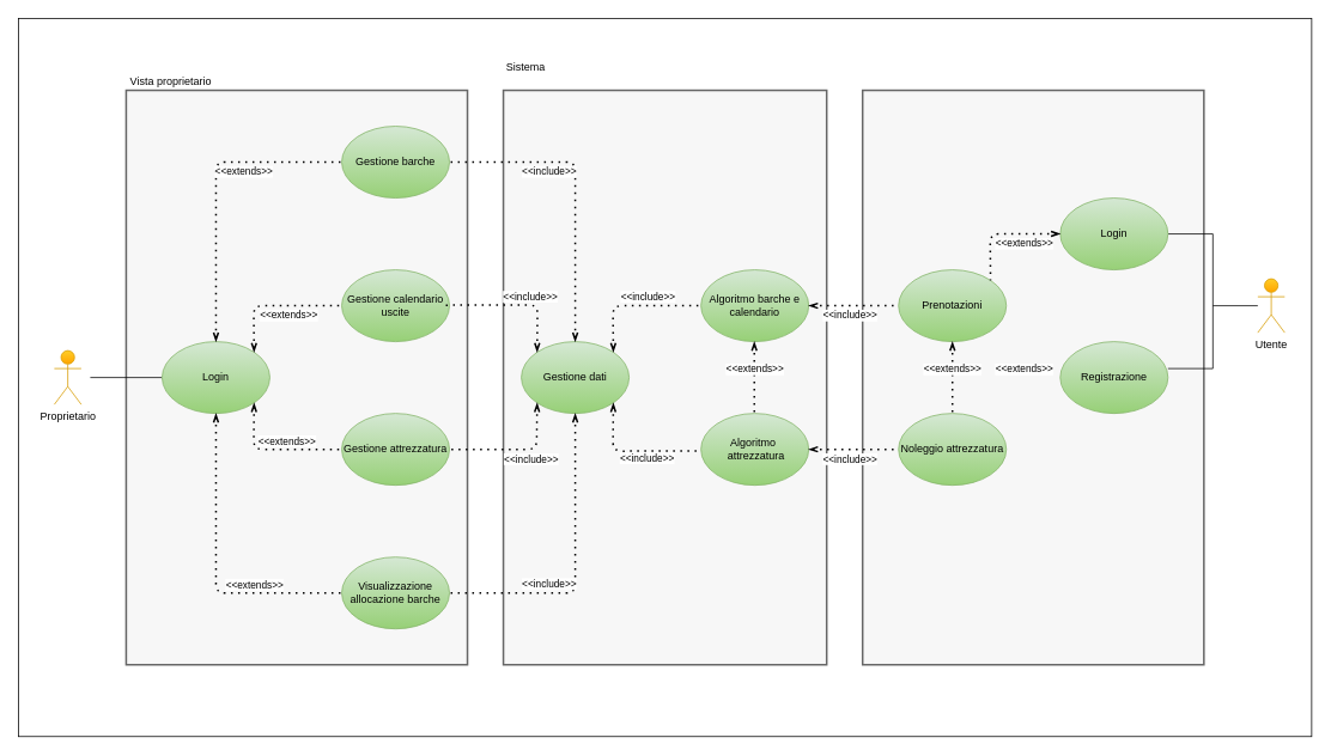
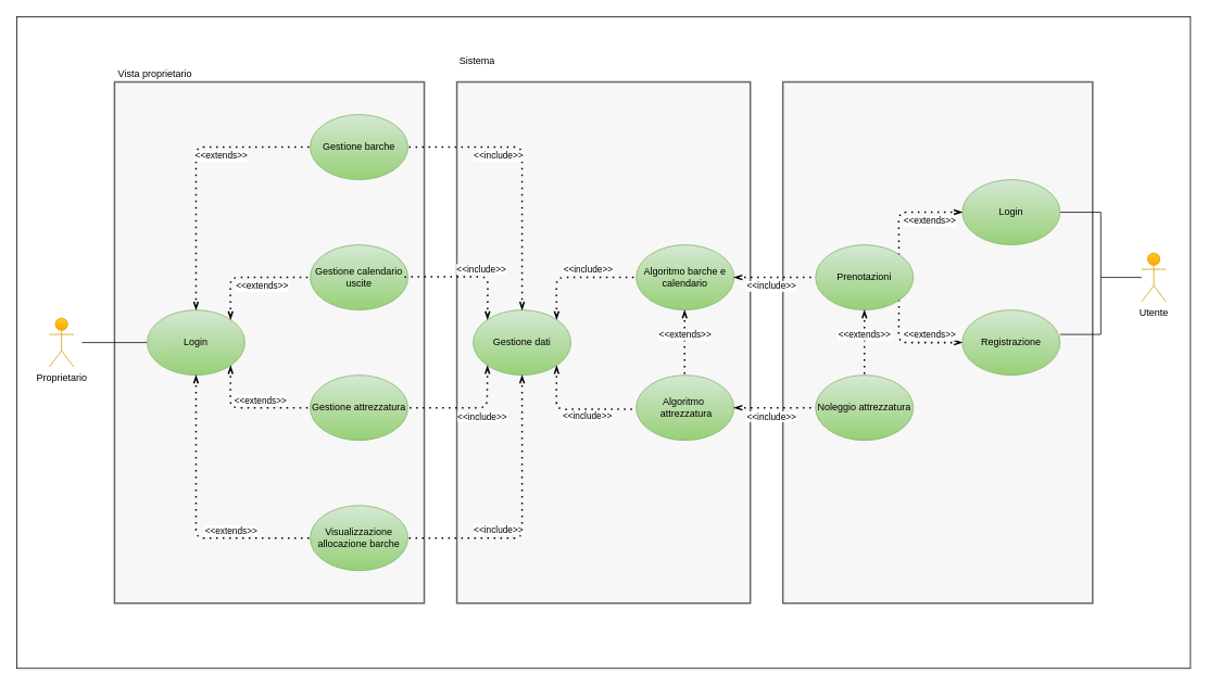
  <mxCell id="0" />
  <mxCell id="1" parent="0" />
  <mxCell id="2" value="" style="rounded=0;whiteSpace=wrap;html=1;sketch=0;glass=0;" parent="1" vertex="1"><mxGeometry x="20" width="1440" height="800" as="geometry" y="20" /></mxCell>
  <mxCell id="3" value="" style="rounded=0;whiteSpace=wrap;html=1;glass=0;sketch=0;strokeWidth=2;strokeColor=#666666;fontColor=#333333;fillColor=#F7F7F7;" parent="1" vertex="1"><mxGeometry x="960" y="100" width="380" height="640" as="geometry" /></mxCell>
  <mxCell id="4" value="" style="rounded=0;whiteSpace=wrap;html=1;glass=0;sketch=0;strokeWidth=2;strokeColor=#666666;fontColor=#333333;fillColor=#F7F7F7;" parent="1" vertex="1"><mxGeometry x="560" y="100" width="360" height="640" as="geometry" /></mxCell>
  <mxCell id="5" value="" style="rounded=0;whiteSpace=wrap;html=1;glass=0;sketch=0;strokeWidth=2;strokeColor=#666666;fontColor=#333333;fillColor=#F7F7F7;" parent="1" vertex="1"><mxGeometry x="140" y="100" width="380" height="640" as="geometry" /></mxCell>
  <mxCell id="6" value="" style="rounded=0;orthogonalLoop=1;jettySize=auto;html=1;startArrow=none;startFill=0;endArrow=none;endFill=0;" parent="1" target="13" edge="1"><mxGeometry relative="1" as="geometry"><mxPoint x="100" y="420" as="sourcePoint" /></mxGeometry></mxCell>
  <mxCell id="7" value="Proprietario" style="shape=umlActor;verticalLabelPosition=bottom;verticalAlign=top;html=1;outlineConnect=0;fillColor=#ffcd28;strokeColor=#d79b00;gradientColor=#ffa500;" parent="1" vertex="1"><mxGeometry x="60" y="390" width="30" height="60" as="geometry" /></mxCell>
  <mxCell id="8" value="Gestione barche" style="ellipse;whiteSpace=wrap;html=1;fillColor=#d5e8d4;strokeColor=#82b366;gradientColor=#97d077;" parent="1" vertex="1"><mxGeometry x="380" y="140" width="120" height="80" as="geometry" /></mxCell>
  <mxCell id="9" value="Gestione calendario uscite" style="ellipse;whiteSpace=wrap;html=1;fillColor=#d5e8d4;strokeColor=#82b366;gradientColor=#97d077;" parent="1" vertex="1"><mxGeometry x="380" y="300" width="120" height="80" as="geometry" /></mxCell>
  <mxCell id="10" value="Gestione attrezzatura" style="ellipse;whiteSpace=wrap;html=1;fillColor=#d5e8d4;strokeColor=#82b366;gradientColor=#97d077;" parent="1" vertex="1"><mxGeometry x="380" y="460" width="120" height="80" as="geometry" /></mxCell>
  <mxCell id="11" value="Visualizzazione allocazione barche" style="ellipse;whiteSpace=wrap;html=1;fillColor=#d5e8d4;strokeColor=#82b366;gradientColor=#97d077;" parent="1" vertex="1"><mxGeometry x="380" y="620" width="120" height="80" as="geometry" /></mxCell>
  <mxCell id="12" value="Gestione dati" style="ellipse;whiteSpace=wrap;html=1;fillColor=#d5e8d4;strokeColor=#82b366;gradientColor=#97d077;" parent="1" vertex="1"><mxGeometry x="580" y="380" width="120" height="80" as="geometry" /></mxCell>
  <mxCell id="13" value="Login" style="ellipse;whiteSpace=wrap;html=1;fillColor=#d5e8d4;strokeColor=#82b366;gradientColor=#97d077;" parent="1" vertex="1"><mxGeometry x="180" y="380" width="120" height="80" as="geometry" /></mxCell>
  <mxCell id="14" value="" style="endArrow=none;dashed=1;html=1;dashPattern=1 3;strokeWidth=2;entryX=0;entryY=0.5;entryDx=0;entryDy=0;startArrow=openThin;startFill=0;exitX=0.5;exitY=0;exitDx=0;exitDy=0;" parent="1" source="13" target="8" edge="1"><mxGeometry width="50" height="50" relative="1" as="geometry"><mxPoint x="230" y="380" as="sourcePoint" /><mxPoint x="430" y="460" as="targetPoint" /><Array as="points"><mxPoint x="240" y="180" /></Array></mxGeometry></mxCell>
  <mxCell id="15" value="&amp;lt;&amp;lt;extends&amp;gt;&amp;gt;" style="edgeLabel;html=1;align=center;verticalAlign=middle;resizable=0;points=[];" parent="14" vertex="1" connectable="0"><mxGeometry x="0.498" y="-3" relative="1" as="geometry"><mxPoint x="-24.69" y="7" as="offset" /></mxGeometry></mxCell>
  <mxCell id="16" value="" style="endArrow=none;dashed=1;html=1;dashPattern=1 3;strokeWidth=2;entryX=0;entryY=0.5;entryDx=0;entryDy=0;exitX=0.5;exitY=1;exitDx=0;exitDy=0;startArrow=openThin;startFill=0;" parent="1" source="13" target="11" edge="1"><mxGeometry width="50" height="50" relative="1" as="geometry"><mxPoint x="230" y="580" as="sourcePoint" /><mxPoint x="510" y="250" as="targetPoint" /><Array as="points"><mxPoint x="240" y="660" /></Array></mxGeometry></mxCell>
  <mxCell id="17" value="&amp;lt;&amp;lt;extends&amp;gt;&amp;gt;" style="edgeLabel;html=1;align=center;verticalAlign=middle;resizable=0;points=[];" parent="16" vertex="1" connectable="0"><mxGeometry x="0.498" y="-3" relative="1" as="geometry"><mxPoint x="-12.4" y="-13" as="offset" /></mxGeometry></mxCell>
  <mxCell id="18" value="" style="endArrow=none;dashed=1;html=1;dashPattern=1 3;strokeWidth=2;entryX=0;entryY=0.5;entryDx=0;entryDy=0;exitX=1;exitY=1;exitDx=0;exitDy=0;startArrow=openThin;startFill=0;" parent="1" source="13" target="10" edge="1"><mxGeometry width="50" height="50" relative="1" as="geometry"><mxPoint x="260" y="430" as="sourcePoint" /><mxPoint x="400" y="570" as="targetPoint" /><Array as="points"><mxPoint x="282" y="500" /></Array></mxGeometry></mxCell>
  <mxCell id="19" value="&amp;lt;&amp;lt;extends&amp;gt;&amp;gt;" style="edgeLabel;html=1;align=center;verticalAlign=middle;resizable=0;points=[];" parent="18" vertex="1" connectable="0"><mxGeometry x="0.498" y="-3" relative="1" as="geometry"><mxPoint x="-24.23" y="-13.0" as="offset" /></mxGeometry></mxCell>
  <mxCell id="20" value="" style="endArrow=none;dashed=1;html=1;dashPattern=1 3;strokeWidth=2;entryX=0;entryY=0.5;entryDx=0;entryDy=0;exitX=1;exitY=0;exitDx=0;exitDy=0;startArrow=openThin;startFill=0;" parent="1" source="13" target="9" edge="1"><mxGeometry width="50" height="50" relative="1" as="geometry"><mxPoint x="272.426" y="300.004" as="sourcePoint" /><mxPoint x="370" y="331.72" as="targetPoint" /><Array as="points"><mxPoint x="282" y="340" /></Array></mxGeometry></mxCell>
  <mxCell id="21" value="&amp;lt;&amp;lt;extends&amp;gt;&amp;gt;" style="edgeLabel;html=1;align=center;verticalAlign=middle;resizable=0;points=[];" parent="20" vertex="1" connectable="0"><mxGeometry x="0.498" y="-3" relative="1" as="geometry"><mxPoint x="-22.05" y="7.0" as="offset" /></mxGeometry></mxCell>
  <mxCell id="22" value="" style="endArrow=none;dashed=1;html=1;dashPattern=1 3;strokeWidth=2;exitX=0.5;exitY=0;exitDx=0;exitDy=0;entryX=1;entryY=0.5;entryDx=0;entryDy=0;startArrow=openThin;startFill=0;" parent="1" source="12" target="8" edge="1"><mxGeometry width="50" height="50" relative="1" as="geometry"><mxPoint x="570" y="220" as="sourcePoint" /><mxPoint x="490" y="220" as="targetPoint" /><Array as="points"><mxPoint x="640" y="180" /></Array></mxGeometry></mxCell>
  <mxCell id="23" value="&amp;lt;&amp;lt;include&amp;gt;&amp;gt;" style="edgeLabel;html=1;align=center;verticalAlign=middle;resizable=0;points=[];" parent="22" vertex="1" connectable="0"><mxGeometry x="0.118" y="1" relative="1" as="geometry"><mxPoint x="-29.0" as="offset" /></mxGeometry></mxCell>
  <mxCell id="24" value="" style="endArrow=none;dashed=1;html=1;dashPattern=1 3;strokeWidth=2;entryX=0;entryY=0;entryDx=0;entryDy=0;startArrow=openThin;startFill=0;exitX=0;exitY=0;exitDx=0;exitDy=0;" parent="1" source="12" edge="1"><mxGeometry width="50" height="50" relative="1" as="geometry"><mxPoint x="570" y="420" as="sourcePoint" /><mxPoint x="490" y="339.41" as="targetPoint" /><Array as="points"><mxPoint x="598" y="339" /></Array></mxGeometry></mxCell>
  <mxCell id="25" value="&amp;lt;&amp;lt;include&amp;gt;&amp;gt;" style="edgeLabel;html=1;align=center;verticalAlign=middle;resizable=0;points=[];" parent="24" vertex="1" connectable="0"><mxGeometry x="0.494" y="3" relative="1" as="geometry"><mxPoint x="59.27" y="-12.26" as="offset" /></mxGeometry></mxCell>
  <mxCell id="26" value="" style="endArrow=none;dashed=1;html=1;dashPattern=1 3;strokeWidth=2;entryX=1;entryY=0.5;entryDx=0;entryDy=0;exitX=0;exitY=1;exitDx=0;exitDy=0;startArrow=openThin;startFill=0;" parent="1" source="12" target="10" edge="1"><mxGeometry width="50" height="50" relative="1" as="geometry"><mxPoint x="570" y="459" as="sourcePoint" /><mxPoint x="490" y="458.82" as="targetPoint" /><Array as="points"><mxPoint x="597" y="500" /></Array></mxGeometry></mxCell>
  <mxCell id="27" value="&amp;lt;&amp;lt;include&amp;gt;&amp;gt;" style="edgeLabel;html=1;align=center;verticalAlign=middle;resizable=0;points=[];" parent="26" vertex="1" connectable="0"><mxGeometry x="-0.356" y="5" relative="1" as="geometry"><mxPoint x="-12.01" y="13.67" as="offset" /></mxGeometry></mxCell>
  <mxCell id="28" value="" style="endArrow=none;dashed=1;html=1;dashPattern=1 3;strokeWidth=2;exitX=0.5;exitY=1;exitDx=0;exitDy=0;entryX=1;entryY=0.5;entryDx=0;entryDy=0;startArrow=openThin;startFill=0;" parent="1" source="12" target="11" edge="1"><mxGeometry width="50" height="50" relative="1" as="geometry"><mxPoint x="570" y="579" as="sourcePoint" /><mxPoint x="490" y="579.41" as="targetPoint" /><Array as="points"><mxPoint x="640" y="660" /></Array></mxGeometry></mxCell>
  <mxCell id="29" value="&amp;lt;&amp;lt;include&amp;gt;&amp;gt;" style="edgeLabel;html=1;align=center;verticalAlign=middle;resizable=0;points=[];" parent="28" vertex="1" connectable="0"><mxGeometry x="-0.457" y="3" relative="1" as="geometry"><mxPoint x="-33" y="97.5" as="offset" /></mxGeometry></mxCell>
  <mxCell id="30" value="Algoritmo barche e calendario" style="ellipse;whiteSpace=wrap;html=1;fillColor=#d5e8d4;strokeColor=#82b366;gradientColor=#97d077;" parent="1" vertex="1"><mxGeometry x="780" y="300" width="120" height="80" as="geometry" /></mxCell>
  <mxCell id="31" value="" style="endArrow=none;dashed=1;html=1;dashPattern=1 3;strokeWidth=2;exitX=1;exitY=0;exitDx=0;exitDy=0;entryX=0;entryY=0.5;entryDx=0;entryDy=0;startArrow=openThin;startFill=0;" parent="1" source="12" target="30" edge="1"><mxGeometry width="50" height="50" relative="1" as="geometry"><mxPoint x="670" y="470" as="sourcePoint" /><mxPoint x="670" y="500" as="targetPoint" /><Array as="points"><mxPoint x="682" y="340" /></Array></mxGeometry></mxCell>
  <mxCell id="32" value="&amp;lt;&amp;lt;include&amp;gt;&amp;gt;" style="edgeLabel;html=1;align=center;verticalAlign=middle;resizable=0;points=[];" parent="31" vertex="1" connectable="0"><mxGeometry x="-0.486" y="-1" relative="1" as="geometry"><mxPoint x="36.89" y="-23.71" as="offset" /></mxGeometry></mxCell>
  <mxCell id="33" value="Algoritmo&amp;nbsp; &amp;nbsp;attrezzatura" style="ellipse;whiteSpace=wrap;html=1;fillColor=#d5e8d4;strokeColor=#82b366;gradientColor=#97d077;" parent="1" vertex="1"><mxGeometry x="780" y="460" width="120" height="80" as="geometry" /></mxCell>
  <mxCell id="34" value="" style="endArrow=none;dashed=1;html=1;dashPattern=1 3;strokeWidth=2;exitX=1;exitY=1;exitDx=0;exitDy=0;entryX=0;entryY=0.522;entryDx=0;entryDy=0;startArrow=openThin;startFill=0;entryPerimeter=0;" parent="1" source="12" target="33" edge="1"><mxGeometry width="50" height="50" relative="1" as="geometry"><mxPoint x="672.426" y="450.004" as="sourcePoint" /><mxPoint x="770" y="501.72" as="targetPoint" /><Array as="points"><mxPoint x="682" y="502" /></Array></mxGeometry></mxCell>
  <mxCell id="35" value="&amp;lt;&amp;lt;include&amp;gt;&amp;gt;" style="edgeLabel;html=1;align=center;verticalAlign=middle;resizable=0;points=[];" parent="34" vertex="1" connectable="0"><mxGeometry x="-0.486" y="-1" relative="1" as="geometry"><mxPoint x="38.88" y="22.72" as="offset" /></mxGeometry></mxCell>
  <mxCell id="36" value="" style="rounded=0;orthogonalLoop=1;jettySize=auto;html=1;startArrow=none;startFill=0;endArrow=none;endFill=0;entryX=1;entryY=0.5;entryDx=0;entryDy=0;" parent="1" target="38" edge="1"><mxGeometry relative="1" as="geometry"><mxPoint x="1350" y="260" as="sourcePoint" /><mxPoint x="1320" y="350" as="targetPoint" /><Array as="points"><mxPoint x="1350" y="260" /></Array></mxGeometry></mxCell>
  <mxCell id="37" value="Utente" style="shape=umlActor;verticalLabelPosition=bottom;verticalAlign=top;html=1;outlineConnect=0;fillColor=#ffcd28;strokeColor=#d79b00;gradientColor=#ffa500;" parent="1" vertex="1"><mxGeometry x="1400" y="310" width="30" height="60" as="geometry" /></mxCell>
  <mxCell id="38" value="Login" style="ellipse;whiteSpace=wrap;html=1;fillColor=#d5e8d4;strokeColor=#82b366;gradientColor=#97d077;" parent="1" vertex="1"><mxGeometry x="1180" y="220" width="120" height="80" as="geometry" /></mxCell>
  <mxCell id="39" value="Registrazione" style="ellipse;whiteSpace=wrap;html=1;fillColor=#d5e8d4;strokeColor=#82b366;gradientColor=#97d077;" parent="1" vertex="1"><mxGeometry x="1180" y="380" width="120" height="80" as="geometry" /></mxCell>
  <mxCell id="40" value="" style="rounded=0;orthogonalLoop=1;jettySize=auto;html=1;startArrow=none;startFill=0;endArrow=none;endFill=0;entryX=1;entryY=0.5;entryDx=0;entryDy=0;" parent="1" edge="1"><mxGeometry relative="1" as="geometry"><mxPoint x="1350" y="410" as="sourcePoint" /><mxPoint x="1300" y="410" as="targetPoint" /><Array as="points" /></mxGeometry></mxCell>
  <mxCell id="41" value="Prenotazioni" style="ellipse;whiteSpace=wrap;html=1;fillColor=#d5e8d4;strokeColor=#82b366;gradientColor=#97d077;" parent="1" vertex="1"><mxGeometry x="1000" y="300" width="120" height="80" as="geometry" /></mxCell>
  <mxCell id="42" value="" style="endArrow=none;dashed=1;html=1;dashPattern=1 3;strokeWidth=2;entryX=1;entryY=0;entryDx=0;entryDy=0;exitX=0;exitY=0.5;exitDx=0;exitDy=0;startArrow=openThin;startFill=0;" parent="1" source="38" target="41" edge="1"><mxGeometry width="50" height="50" relative="1" as="geometry"><mxPoint x="870" y="340" as="sourcePoint" /><mxPoint x="820" y="390" as="targetPoint" /><Array as="points"><mxPoint x="1102" y="260" /></Array></mxGeometry></mxCell>
+ <mxCell id="43" value="" style="endArrow=none;dashed=1;html=1;dashPattern=1 3;strokeWidth=2;entryX=1;entryY=1;entryDx=0;entryDy=0;exitX=0;exitY=0.5;exitDx=0;exitDy=0;startArrow=openThin;startFill=0;" parent="1" source="39" target="41" edge="1"><mxGeometry width="50" height="50" relative="1" as="geometry"><mxPoint x="1190" y="270" as="sourcePoint" /><mxPoint x="1132.426" y="321.716" as="targetPoint" /><Array as="points"><mxPoint x="1102" y="420" /></Array></mxGeometry></mxCell>
  <mxCell id="44" value="&amp;lt;&amp;lt;extends&amp;gt;&amp;gt;" style="edgeLabel;html=1;align=center;verticalAlign=middle;resizable=0;points=[];" parent="1" vertex="1" connectable="0"><mxGeometry x="1139.997" y="270.003" as="geometry" /></mxCell>
  <mxCell id="45" value="&amp;lt;&amp;lt;extends&amp;gt;&amp;gt;" style="edgeLabel;html=1;align=center;verticalAlign=middle;resizable=0;points=[];" parent="1" vertex="1" connectable="0"><mxGeometry x="1139.997" y="410.003" as="geometry" /></mxCell>
  <mxCell id="46" value="Noleggio attrezzatura" style="ellipse;whiteSpace=wrap;html=1;fillColor=#d5e8d4;strokeColor=#82b366;gradientColor=#97d077;" parent="1" vertex="1"><mxGeometry x="1000" y="460" width="120" height="80" as="geometry" /></mxCell>
  <mxCell id="47" value="" style="endArrow=none;dashed=1;html=1;dashPattern=1 3;strokeWidth=2;startArrow=openThin;startFill=0;exitX=0.5;exitY=1;exitDx=0;exitDy=0;entryX=0.5;entryY=0;entryDx=0;entryDy=0;" parent="1" source="41" target="46" edge="1"><mxGeometry width="50" height="50" relative="1" as="geometry"><mxPoint x="1180" y="560" as="sourcePoint" /><mxPoint x="1180" y="620" as="targetPoint" /></mxGeometry></mxCell>
  <mxCell id="48" value="&amp;lt;&amp;lt;extends&amp;gt;&amp;gt;" style="edgeLabel;html=1;align=center;verticalAlign=middle;resizable=0;points=[];" parent="1" vertex="1" connectable="0"><mxGeometry x="1059.997" y="410.003" as="geometry" /></mxCell>
  <mxCell id="49" value="" style="endArrow=none;dashed=1;html=1;dashPattern=1 3;strokeWidth=2;exitX=1;exitY=0.5;exitDx=0;exitDy=0;entryX=0;entryY=0.5;entryDx=0;entryDy=0;startArrow=openThin;startFill=0;" parent="1" source="30" target="41" edge="1"><mxGeometry width="50" height="50" relative="1" as="geometry"><mxPoint x="881.996" y="389.996" as="sourcePoint" /><mxPoint x="979.57" y="338.28" as="targetPoint" /></mxGeometry></mxCell>
  <mxCell id="50" value="&amp;lt;&amp;lt;include&amp;gt;&amp;gt;" style="edgeLabel;html=1;align=center;verticalAlign=middle;resizable=0;points=[];" parent="49" vertex="1" connectable="0"><mxGeometry x="-0.486" y="-1" relative="1" as="geometry"><mxPoint x="19.98" y="9.43" as="offset" /></mxGeometry></mxCell>
  <mxCell id="51" value="" style="endArrow=none;dashed=1;html=1;dashPattern=1 3;strokeWidth=2;exitX=1;exitY=0.5;exitDx=0;exitDy=0;startArrow=openThin;startFill=0;entryX=0;entryY=0.5;entryDx=0;entryDy=0;" parent="1" source="33" target="46" edge="1"><mxGeometry width="50" height="50" relative="1" as="geometry"><mxPoint x="910" y="350" as="sourcePoint" /><mxPoint x="970" y="450" as="targetPoint" /></mxGeometry></mxCell>
  <mxCell id="52" value="&amp;lt;&amp;lt;include&amp;gt;&amp;gt;" style="edgeLabel;html=1;align=center;verticalAlign=middle;resizable=0;points=[];" parent="51" vertex="1" connectable="0"><mxGeometry x="-0.486" y="-1" relative="1" as="geometry"><mxPoint x="19.98" y="9.43" as="offset" /></mxGeometry></mxCell>
  <mxCell id="53" value="" style="endArrow=none;html=1;" parent="1" edge="1"><mxGeometry width="50" height="50" relative="1" as="geometry"><mxPoint x="1350" y="410" as="sourcePoint" /><mxPoint x="1350" y="260" as="targetPoint" /></mxGeometry></mxCell>
  <mxCell id="54" value="" style="endArrow=none;html=1;" parent="1" source="37" edge="1"><mxGeometry width="50" height="50" relative="1" as="geometry"><mxPoint x="1070" y="360" as="sourcePoint" /><mxPoint x="1350" y="340" as="targetPoint" /></mxGeometry></mxCell>
  <mxCell id="55" value="Vista proprietario" style="text;html=1;strokeColor=none;fillColor=none;align=center;verticalAlign=middle;whiteSpace=wrap;rounded=0;glass=0;sketch=0;" parent="1" vertex="1"><mxGeometry x="140" y="80" width="100" height="20" as="geometry" /></mxCell>
  <mxCell id="56" value="Sistema" style="text;html=1;strokeColor=none;fillColor=none;align=center;verticalAlign=middle;whiteSpace=wrap;rounded=0;glass=0;sketch=0;" parent="1" vertex="1"><mxGeometry x="560" y="65" width="50" height="20" as="geometry" /></mxCell>
  <mxCell id="57" value="" style="endArrow=none;dashed=1;html=1;dashPattern=1 3;strokeWidth=2;startArrow=openThin;startFill=0;exitX=0.5;exitY=1;exitDx=0;exitDy=0;entryX=0.5;entryY=0;entryDx=0;entryDy=0;" parent="1" edge="1"><mxGeometry width="50" height="50" relative="1" as="geometry"><mxPoint x="839.41" y="380" as="sourcePoint" /><mxPoint x="839.41" y="460" as="targetPoint" /></mxGeometry></mxCell>
  <mxCell id="58" value="&amp;lt;&amp;lt;extends&amp;gt;&amp;gt;" style="edgeLabel;html=1;align=center;verticalAlign=middle;resizable=0;points=[];" parent="1" vertex="1" connectable="0"><mxGeometry x="839.997" y="410.003" as="geometry" /></mxCell>
